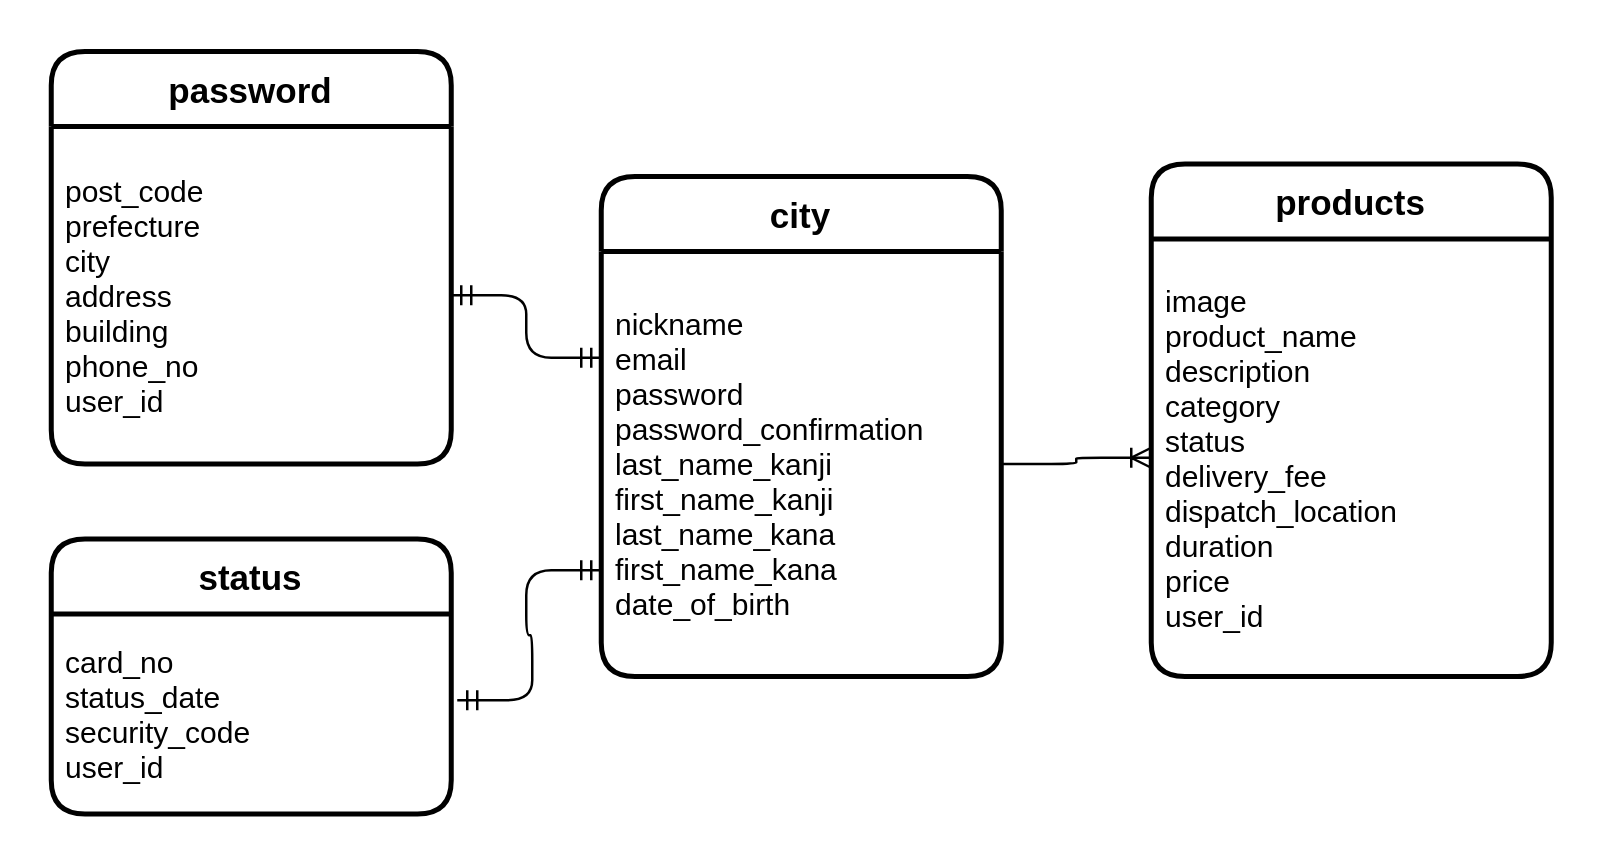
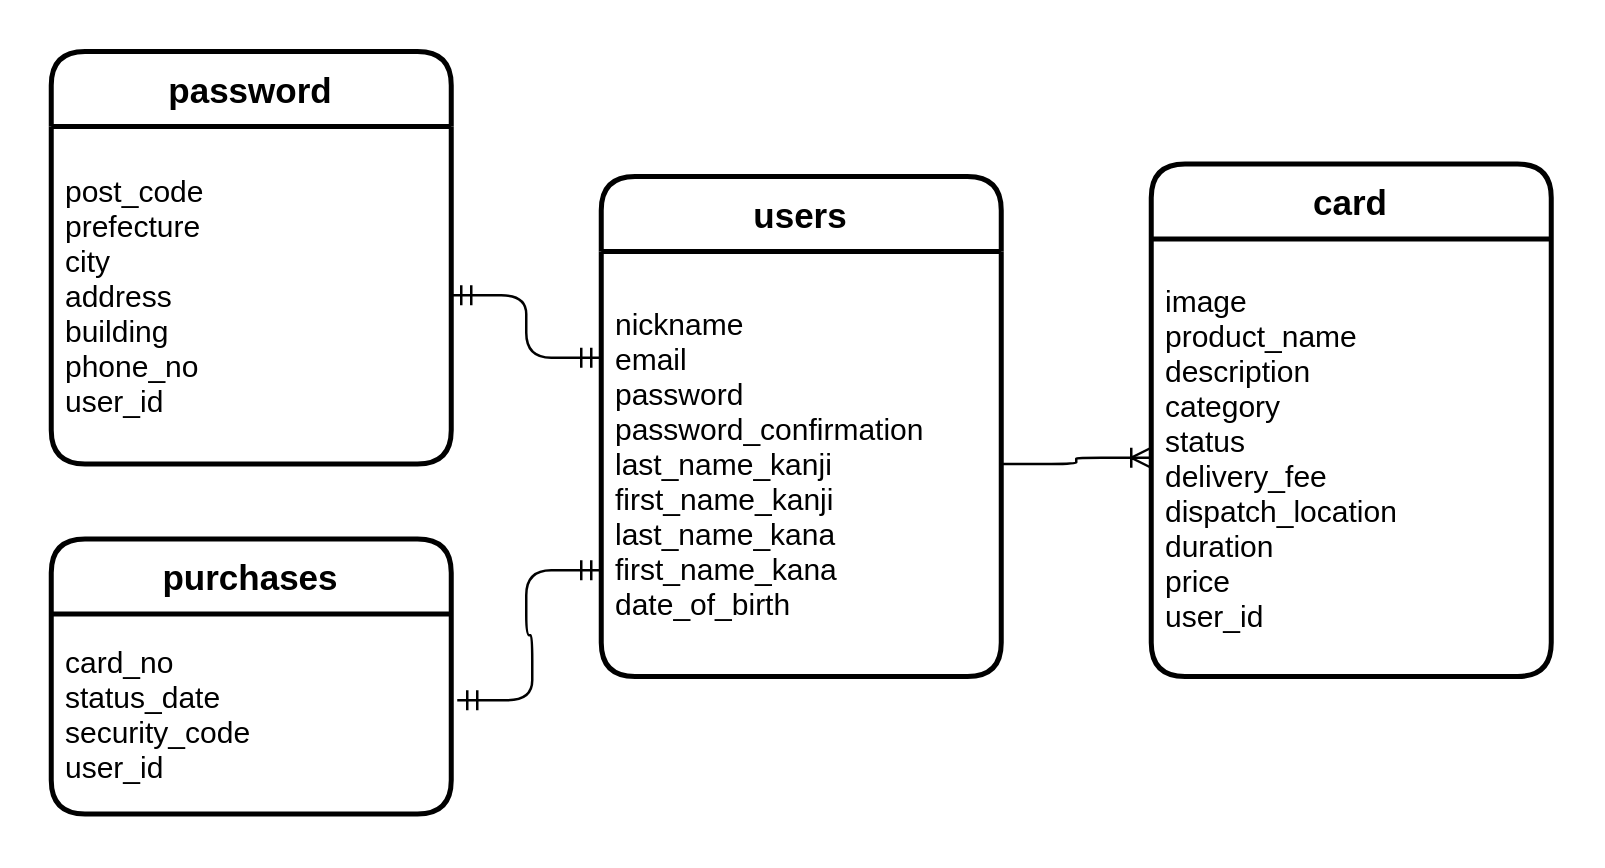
  <mxCell id="0" />
  <mxCell id="1" parent="0" />
- <mxCell id="2" value="city" style="swimlane;childLayout=stackLayout;horizontal=1;startSize=30;horizontalStack=0;rounded=1;fontSize=14;fontStyle=1;strokeWidth=2;resizeParent=0;resizeLast=1;shadow=0;dashed=0;align=center;" parent="1" vertex="1"><mxGeometry x="240" y="70" width="160" height="200" as="geometry" /></mxCell>
+ <mxCell id="2" value="users" style="swimlane;childLayout=stackLayout;horizontal=1;startSize=30;horizontalStack=0;rounded=1;fontSize=14;fontStyle=1;strokeWidth=2;resizeParent=0;resizeLast=1;shadow=0;dashed=0;align=center;" parent="1" vertex="1"><mxGeometry x="240" y="70" width="160" height="200" as="geometry" /></mxCell>
  <mxCell id="3" value="nickname&#10;email&#10;password&#10;password_confirmation&#10;last_name_kanji&#10;first_name_kanji&#10;last_name_kana&#10;first_name_kana&#10;date_of_birth" style="align=left;strokeColor=none;fillColor=none;spacingLeft=4;fontSize=12;verticalAlign=middle;resizable=0;rotatable=0;part=1;" parent="2" vertex="1"><mxGeometry y="30" width="160" height="170" as="geometry" /></mxCell>
- <mxCell id="4" value="products" style="swimlane;childLayout=stackLayout;horizontal=1;startSize=30;horizontalStack=0;rounded=1;fontSize=14;fontStyle=1;strokeWidth=2;resizeParent=0;resizeLast=1;shadow=0;dashed=0;align=center;" parent="1" vertex="1"><mxGeometry x="460" y="65" width="160" height="205" as="geometry" /></mxCell>
+ <mxCell id="4" value="card" style="swimlane;childLayout=stackLayout;horizontal=1;startSize=30;horizontalStack=0;rounded=1;fontSize=14;fontStyle=1;strokeWidth=2;resizeParent=0;resizeLast=1;shadow=0;dashed=0;align=center;" parent="1" vertex="1"><mxGeometry x="460" y="65" width="160" height="205" as="geometry" /></mxCell>
  <mxCell id="5" value="image&#10;product_name&#10;description&#10;category&#10;status&#10;delivery_fee&#10;dispatch_location&#10;duration&#10;price&#10;user_id" style="align=left;strokeColor=none;fillColor=none;spacingLeft=4;fontSize=12;verticalAlign=middle;resizable=0;rotatable=0;part=1;" parent="4" vertex="1"><mxGeometry y="30" width="160" height="175" as="geometry" /></mxCell>
  <mxCell id="6" value="" style="edgeStyle=entityRelationEdgeStyle;fontSize=12;html=1;endArrow=ERoneToMany;exitX=1;exitY=0.5;exitDx=0;exitDy=0;entryX=0;entryY=0.5;entryDx=0;entryDy=0;" parent="1" source="3" target="5" edge="1"><mxGeometry width="100" height="100" relative="1" as="geometry"><mxPoint x="230" y="195" as="sourcePoint" /><mxPoint x="370" y="165" as="targetPoint" /></mxGeometry></mxCell>
  <mxCell id="7" value="password" style="swimlane;childLayout=stackLayout;horizontal=1;startSize=30;horizontalStack=0;rounded=1;fontSize=14;fontStyle=1;strokeWidth=2;resizeParent=0;resizeLast=1;shadow=0;dashed=0;align=center;" parent="1" vertex="1"><mxGeometry x="20" y="20" width="160" height="165" as="geometry" /></mxCell>
  <mxCell id="8" value="post_code&#10;prefecture&#10;city&#10;address&#10;building&#10;phone_no&#10;user_id" style="align=left;strokeColor=none;fillColor=none;spacingLeft=4;fontSize=12;verticalAlign=middle;resizable=0;rotatable=0;part=1;" parent="7" vertex="1"><mxGeometry y="30" width="160" height="135" as="geometry" /></mxCell>
- <mxCell id="9" value="status" style="swimlane;childLayout=stackLayout;horizontal=1;startSize=30;horizontalStack=0;rounded=1;fontSize=14;fontStyle=1;strokeWidth=2;resizeParent=0;resizeLast=1;shadow=0;dashed=0;align=center;" parent="1" vertex="1"><mxGeometry x="20" y="215" width="160" height="110" as="geometry" /></mxCell>
+ <mxCell id="9" value="purchases" style="swimlane;childLayout=stackLayout;horizontal=1;startSize=30;horizontalStack=0;rounded=1;fontSize=14;fontStyle=1;strokeWidth=2;resizeParent=0;resizeLast=1;shadow=0;dashed=0;align=center;" parent="1" vertex="1"><mxGeometry x="20" y="215" width="160" height="110" as="geometry" /></mxCell>
  <mxCell id="10" value="card_no&#10;status_date&#10;security_code&#10;user_id" style="align=left;strokeColor=none;fillColor=none;spacingLeft=4;fontSize=12;verticalAlign=middle;resizable=0;rotatable=0;part=1;" parent="9" vertex="1"><mxGeometry y="30" width="160" height="80" as="geometry" /></mxCell>
  <mxCell id="11" value="" style="edgeStyle=entityRelationEdgeStyle;fontSize=12;html=1;endArrow=ERmandOne;startArrow=ERmandOne;exitX=0;exitY=0.25;exitDx=0;exitDy=0;entryX=1;entryY=0.5;entryDx=0;entryDy=0;" parent="1" source="3" target="8" edge="1"><mxGeometry width="100" height="100" relative="1" as="geometry"><mxPoint x="260" y="215" as="sourcePoint" /><mxPoint x="360" y="115" as="targetPoint" /></mxGeometry></mxCell>
  <mxCell id="12" value="" style="edgeStyle=entityRelationEdgeStyle;fontSize=12;html=1;endArrow=ERmandOne;startArrow=ERmandOne;exitX=0;exitY=0.75;exitDx=0;exitDy=0;entryX=1.015;entryY=0.431;entryDx=0;entryDy=0;entryPerimeter=0;" parent="1" source="3" target="10" edge="1"><mxGeometry width="100" height="100" relative="1" as="geometry"><mxPoint x="260" y="215" as="sourcePoint" /><mxPoint x="360" y="115" as="targetPoint" /></mxGeometry></mxCell>
